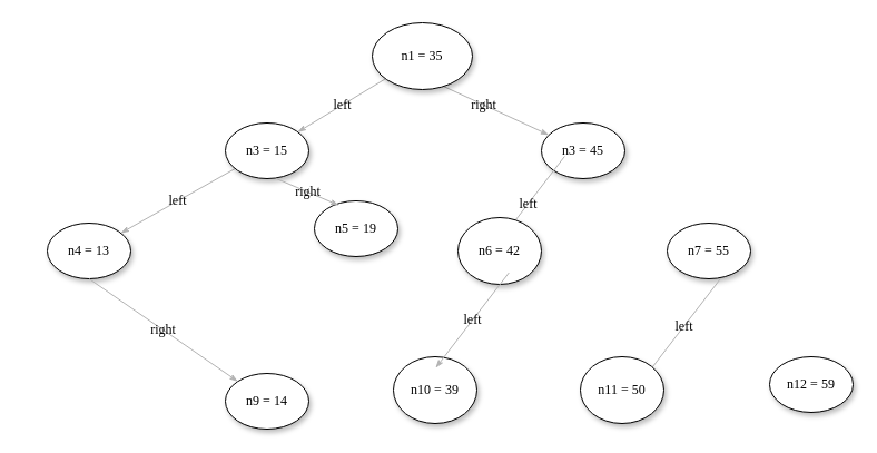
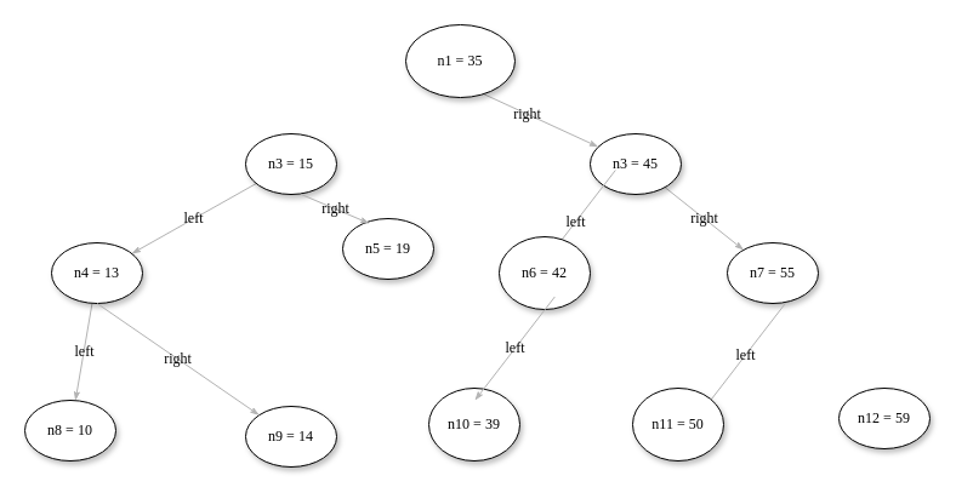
  <mxCell id="0" />
  <mxCell id="1" parent="0" />
- <mxCell id="2" value="left" style="edgeStyle=none;rounded=1;html=1;labelBackgroundColor=none;startArrow=none;startFill=0;startSize=5;endArrow=classicThin;endFill=1;endSize=5;jettySize=auto;orthogonalLoop=1;strokeColor=#B3B3B3;strokeWidth=1;fontFamily=Verdana;fontSize=12" parent="1" source="4" target="11" edge="1"><mxGeometry relative="1" as="geometry" /></mxCell>
  <mxCell id="3" value="right" style="edgeStyle=none;rounded=1;html=1;labelBackgroundColor=none;startArrow=none;startFill=0;startSize=5;endArrow=classicThin;endFill=1;endSize=5;jettySize=auto;orthogonalLoop=1;strokeColor=#B3B3B3;strokeWidth=1;fontFamily=Verdana;fontSize=12" parent="1" target="6" edge="1"><mxGeometry relative="1" as="geometry"><mxPoint x="376.103" y="66.975" as="sourcePoint" /></mxGeometry></mxCell>
  <mxCell id="4" value="n1 = 35" style="ellipse;whiteSpace=wrap;html=1;rounded=0;shadow=1;comic=0;labelBackgroundColor=none;strokeWidth=1;fontFamily=Verdana;fontSize=12;align=center;" parent="1" vertex="1"><mxGeometry x="334" y="20" width="90" height="60" as="geometry" /></mxCell>
+ <mxCell id="5" value="right" style="edgeStyle=none;rounded=1;html=1;labelBackgroundColor=none;startArrow=none;startFill=0;startSize=5;endArrow=classicThin;endFill=1;endSize=5;jettySize=auto;orthogonalLoop=1;strokeColor=#B3B3B3;strokeWidth=1;fontFamily=Verdana;fontSize=12" parent="1" source="6" target="7" edge="1"><mxGeometry relative="1" as="geometry" /></mxCell>
  <mxCell id="6" value="&lt;span&gt;n3 = 45&lt;/span&gt;" style="ellipse;whiteSpace=wrap;html=1;rounded=0;shadow=1;comic=0;labelBackgroundColor=none;strokeWidth=1;fontFamily=Verdana;fontSize=12;align=center;" parent="1" vertex="1"><mxGeometry x="486" y="110" width="75" height="50" as="geometry" /></mxCell>
  <mxCell id="7" value="&lt;span&gt;n7 = 55&lt;/span&gt;" style="ellipse;whiteSpace=wrap;html=1;rounded=0;shadow=1;comic=0;labelBackgroundColor=none;strokeWidth=1;fontFamily=Verdana;fontSize=12;align=center;" parent="1" vertex="1"><mxGeometry x="599" y="200" width="75" height="50" as="geometry" /></mxCell>
  <mxCell id="8" value="&lt;span&gt;n12 = 59&lt;/span&gt;" style="ellipse;whiteSpace=wrap;html=1;rounded=0;shadow=1;comic=0;labelBackgroundColor=none;strokeWidth=1;fontFamily=Verdana;fontSize=12;align=center;" parent="1" vertex="1"><mxGeometry x="691" y="320" width="75" height="50" as="geometry" /></mxCell>
  <mxCell id="9" value="n5 = 19" style="ellipse;whiteSpace=wrap;html=1;rounded=0;shadow=1;comic=0;labelBackgroundColor=none;strokeWidth=1;fontFamily=Verdana;fontSize=12;align=center;" parent="1" vertex="1"><mxGeometry x="282" y="180" width="75" height="50" as="geometry" /></mxCell>
  <mxCell id="10" value="left" style="edgeStyle=none;rounded=1;html=1;labelBackgroundColor=none;startArrow=none;startFill=0;startSize=5;endArrow=classicThin;endFill=1;endSize=5;jettySize=auto;orthogonalLoop=1;strokeColor=#B3B3B3;strokeWidth=1;fontFamily=Verdana;fontSize=12" parent="1" source="11" target="13" edge="1"><mxGeometry relative="1" as="geometry" /></mxCell>
  <mxCell id="11" value="n3 = 15" style="ellipse;whiteSpace=wrap;html=1;rounded=0;shadow=1;comic=0;labelBackgroundColor=none;strokeWidth=1;fontFamily=Verdana;fontSize=12;align=center;" parent="1" vertex="1"><mxGeometry x="202" y="110" width="75" height="50" as="geometry" /></mxCell>
+ <mxCell id="12" value="left" style="edgeStyle=none;rounded=1;html=1;labelBackgroundColor=none;startArrow=none;startFill=0;startSize=5;endArrow=classicThin;endFill=1;endSize=5;jettySize=auto;orthogonalLoop=1;strokeColor=#B3B3B3;strokeWidth=1;fontFamily=Verdana;fontSize=12" parent="1" source="13" target="14" edge="1"><mxGeometry relative="1" as="geometry" /></mxCell>
  <mxCell id="13" value="&lt;span&gt;n4 = 13&lt;/span&gt;" style="ellipse;whiteSpace=wrap;html=1;rounded=0;shadow=1;comic=0;labelBackgroundColor=none;strokeWidth=1;fontFamily=Verdana;fontSize=12;align=center;" parent="1" vertex="1"><mxGeometry x="42" y="200" width="75" height="50" as="geometry" /></mxCell>
+ <mxCell id="14" value="&lt;span&gt;n8 = 10&lt;/span&gt;" style="ellipse;whiteSpace=wrap;html=1;rounded=0;shadow=1;comic=0;labelBackgroundColor=none;strokeWidth=1;fontFamily=Verdana;fontSize=12;align=center;" parent="1" vertex="1"><mxGeometry x="20" y="330" width="75" height="50" as="geometry" /></mxCell>
  <mxCell id="15" value="n9 = 14" style="ellipse;whiteSpace=wrap;html=1;rounded=0;shadow=1;comic=0;labelBackgroundColor=none;strokeWidth=1;fontFamily=Verdana;fontSize=12;align=center;" vertex="1" parent="1"><mxGeometry x="202" y="335" width="75" height="50" as="geometry" /></mxCell>
  <mxCell id="16" value="right" style="edgeStyle=none;rounded=1;html=1;labelBackgroundColor=none;startArrow=none;startFill=0;startSize=5;endArrow=classicThin;endFill=1;endSize=5;jettySize=auto;orthogonalLoop=1;strokeColor=#B3B3B3;strokeWidth=1;fontFamily=Verdana;fontSize=12;exitX=0.5;exitY=1;exitDx=0;exitDy=0;entryX=0;entryY=0;entryDx=0;entryDy=0;" edge="1" parent="1" source="13" target="15"><mxGeometry relative="1" as="geometry"><mxPoint x="122.439" y="257.263" as="sourcePoint" /><mxPoint x="56.612" y="342.755" as="targetPoint" /></mxGeometry></mxCell>
  <mxCell id="17" value="right" style="edgeStyle=none;rounded=1;html=1;labelBackgroundColor=none;startArrow=none;startFill=0;startSize=5;endArrow=classicThin;endFill=1;endSize=5;jettySize=auto;orthogonalLoop=1;strokeColor=#B3B3B3;strokeWidth=1;fontFamily=Verdana;fontSize=12;entryX=0.293;entryY=0.08;entryDx=0;entryDy=0;entryPerimeter=0;" edge="1" parent="1" target="9"><mxGeometry relative="1" as="geometry"><mxPoint x="247.829" y="160.003" as="sourcePoint" /><mxPoint x="182.002" y="245.495" as="targetPoint" /></mxGeometry></mxCell>
  <mxCell id="18" value="left" style="edgeStyle=none;rounded=1;html=1;labelBackgroundColor=none;startArrow=none;startFill=0;startSize=5;endArrow=classicThin;endFill=1;endSize=5;jettySize=auto;orthogonalLoop=1;strokeColor=#B3B3B3;strokeWidth=1;fontFamily=Verdana;fontSize=12" edge="1" parent="1"><mxGeometry relative="1" as="geometry"><mxPoint x="506.829" y="140.003" as="sourcePoint" /><mxPoint x="441.002" y="225.495" as="targetPoint" /></mxGeometry></mxCell>
  <mxCell id="19" value="left" style="edgeStyle=none;rounded=1;html=1;labelBackgroundColor=none;startArrow=none;startFill=0;startSize=5;endArrow=classicThin;endFill=1;endSize=5;jettySize=auto;orthogonalLoop=1;strokeColor=#B3B3B3;strokeWidth=1;fontFamily=Verdana;fontSize=12" edge="1" parent="1"><mxGeometry relative="1" as="geometry"><mxPoint x="646.829" y="250.003" as="sourcePoint" /><mxPoint x="581.002" y="335.495" as="targetPoint" /></mxGeometry></mxCell>
  <mxCell id="20" value="&lt;span&gt;n6 = 42&lt;/span&gt;" style="ellipse;whiteSpace=wrap;html=1;rounded=0;shadow=1;comic=0;labelBackgroundColor=none;strokeWidth=1;fontFamily=Verdana;fontSize=12;align=center;" vertex="1" parent="1"><mxGeometry x="411" y="195" width="75" height="60" as="geometry" /></mxCell>
  <mxCell id="21" value="&lt;span&gt;n10 = 39&lt;/span&gt;" style="ellipse;whiteSpace=wrap;html=1;rounded=0;shadow=1;comic=0;labelBackgroundColor=none;strokeWidth=1;fontFamily=Verdana;fontSize=12;align=center;" vertex="1" parent="1"><mxGeometry x="353" y="320" width="75" height="60" as="geometry" /></mxCell>
  <mxCell id="22" value="&lt;span&gt;n11 = 50&lt;/span&gt;" style="ellipse;whiteSpace=wrap;html=1;rounded=0;shadow=1;comic=0;labelBackgroundColor=none;strokeWidth=1;fontFamily=Verdana;fontSize=12;align=center;" vertex="1" parent="1"><mxGeometry x="521" y="320" width="75" height="60" as="geometry" /></mxCell>
  <mxCell id="23" value="left" style="edgeStyle=none;rounded=1;html=1;labelBackgroundColor=none;startArrow=none;startFill=0;startSize=5;endArrow=classicThin;endFill=1;endSize=5;jettySize=auto;orthogonalLoop=1;strokeColor=#B3B3B3;strokeWidth=1;fontFamily=Verdana;fontSize=12" edge="1" parent="1"><mxGeometry relative="1" as="geometry"><mxPoint x="456.829" y="244.513" as="sourcePoint" /><mxPoint x="391.002" y="330.005" as="targetPoint" /></mxGeometry></mxCell>
